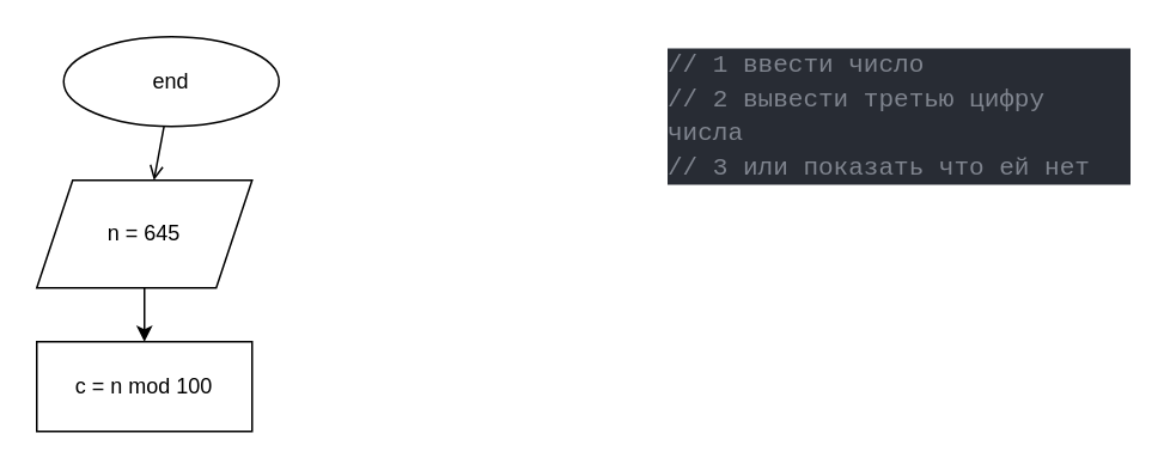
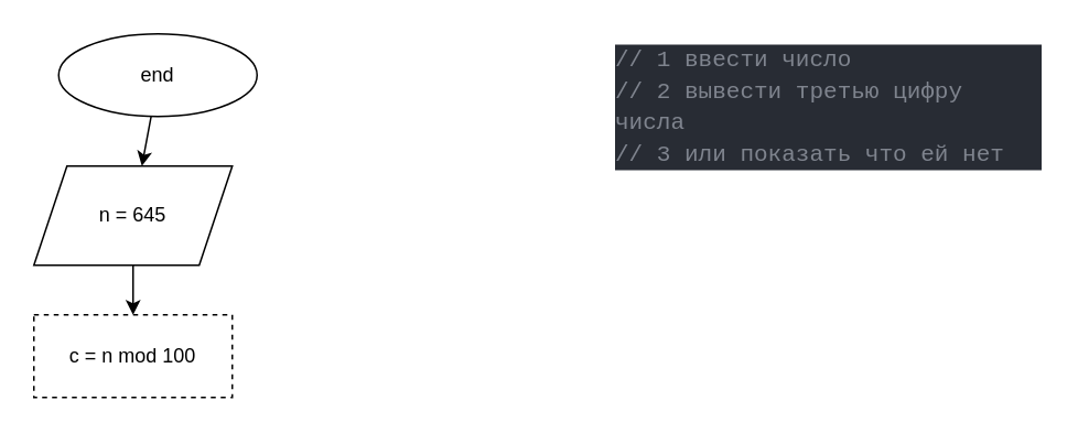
  <mxCell id="0" />
  <mxCell id="1" parent="0" />
  <mxCell id="2" value="&lt;div style=&quot;color: rgb(171, 178, 191); background-color: rgb(40, 44, 52); font-family: consolas, &amp;quot;courier new&amp;quot;, monospace; font-weight: normal; font-size: 14px; line-height: 19px;&quot;&gt;&lt;div&gt;&lt;span style=&quot;color: #7f848e&quot;&gt;// 1 ввести число&lt;/span&gt;&lt;/div&gt;&lt;div&gt;&lt;span style=&quot;color: #7f848e&quot;&gt;// 2 вывести третью цифру числа&lt;/span&gt;&lt;/div&gt;&lt;div&gt;&lt;span style=&quot;color: #7f848e&quot;&gt;// 3 или показать что ей нет&lt;/span&gt;&lt;/div&gt;&lt;/div&gt;" style="text;whiteSpace=wrap;html=1;" vertex="1" parent="1"><mxGeometry x="370" y="20" width="260" height="70" as="geometry" /></mxCell>
- <mxCell id="3" value="" style="edgeStyle=none;html=1;endArrow=open;" edge="1" parent="1" source="4" target="6"><mxGeometry relative="1" as="geometry" /></mxCell>
+ <mxCell id="3" value="" style="edgeStyle=none;html=1;" edge="1" parent="1" source="4" target="6"><mxGeometry relative="1" as="geometry" /></mxCell>
  <mxCell id="4" value="end" style="ellipse;whiteSpace=wrap;html=1;" vertex="1" parent="1"><mxGeometry x="35" y="20" width="120" height="50" as="geometry" /></mxCell>
  <mxCell id="5" value="" style="edgeStyle=none;html=1;" edge="1" parent="1" source="6" target="7"><mxGeometry relative="1" as="geometry" /></mxCell>
  <mxCell id="6" value="n = 645" style="shape=parallelogram;perimeter=parallelogramPerimeter;whiteSpace=wrap;html=1;fixedSize=1;" vertex="1" parent="1"><mxGeometry x="20" y="100" width="120" height="60" as="geometry" /></mxCell>
- <mxCell id="7" value="с = n mod 100" style="whiteSpace=wrap;html=1;" vertex="1" parent="1"><mxGeometry x="20" y="190" width="120" height="50" as="geometry" /></mxCell>
+ <mxCell id="7" value="с = n mod 100" style="whiteSpace=wrap;html=1;dashed=1;" vertex="1" parent="1"><mxGeometry x="20" y="190" width="120" height="50" as="geometry" /></mxCell>
